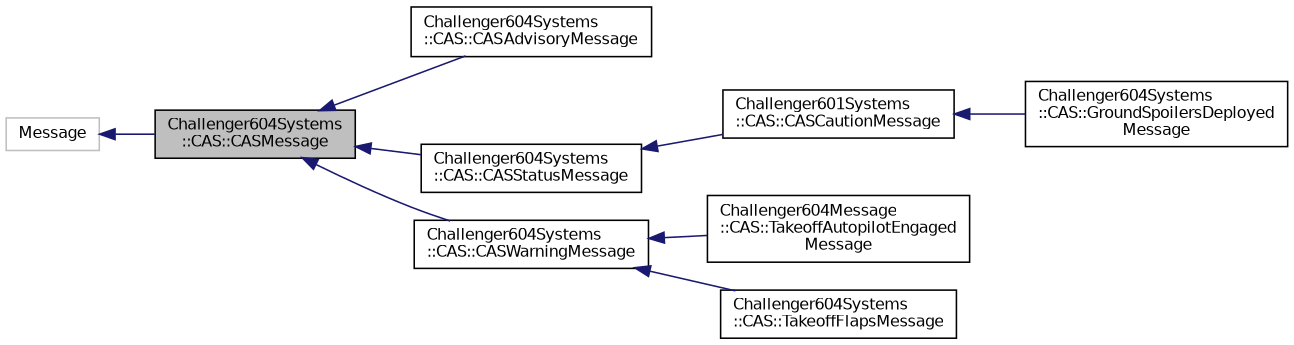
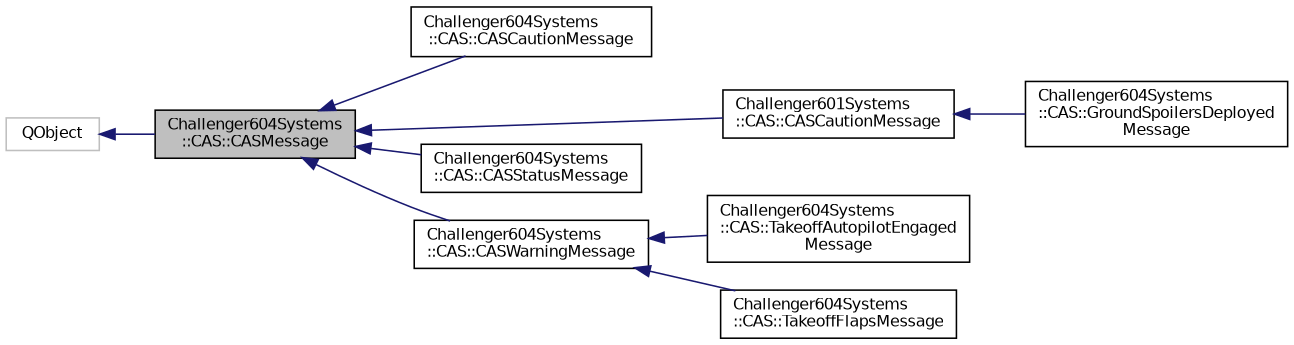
  digraph {
    rankdir=LR
    node [color=black fillcolor=white fontname=Helvetica fontsize=10 shape=record style=filled]
    edge [color=midnightblue dir=back fontname=Helvetica fontsize=10 labelfontname=Helvetica labelfontsize=10 style=solid]
    n1 [fillcolor=grey75 fontcolor=black height=0.2 label="Challenger604Systems\l::CAS::CASMessage" width=0.4]
-   n2 [height=0.2 label="Challenger604Systems\l::CAS::CASAdvisoryMessage" width=0.4]
+   n2 [height=0.2 label="Challenger604Systems\l::CAS::CASCautionMessage" width=0.4]
    n3 [height=0.2 label="Challenger601Systems\l::CAS::CASCautionMessage" width=0.4]
    n4 [height=0.2 label="Challenger604Systems\l::CAS::CASStatusMessage" width=0.4]
    n5 [height=0.2 label="Challenger604Systems\l::CAS::CASWarningMessage" width=0.4]
    n6 [height=0.2 label="Challenger604Systems\l::CAS::GroundSpoilersDeployed\lMessage" width=0.4]
-   n7 [height=0.2 label="Challenger604Message\l::CAS::TakeoffAutopilotEngaged\lMessage" width=0.4]
+   n7 [height=0.2 label="Challenger604Systems\l::CAS::TakeoffAutopilotEngaged\lMessage" width=0.4]
    n8 [height=0.2 label="Challenger604Systems\l::CAS::TakeoffFlapsMessage" width=0.4]
-   n9 [color=grey75 height=0.2 label=Message width=0.4]
+   n9 [color=grey75 height=0.2 label=QObject width=0.4]
    n1 -> n2
-   n4 -> n3
+   n1 -> n3
    n1 -> n4
    n1 -> n5
    n3 -> n6
    n5 -> n7
    n5 -> n8
    n9 -> n1
  }
